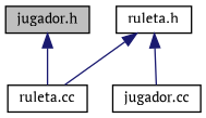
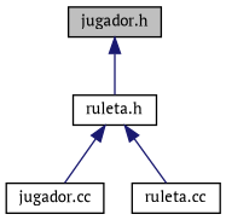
  digraph {
    fontname="PT Serif"
    node [color=black fillcolor=white fontname="PT Serif" fontsize=10 shape=record style=filled]
    edge [color=midnightblue dir=back fontname="PT Serif" fontsize=10 labelfontname=Helvetica labelfontsize=10 style=solid]
    n1 [fillcolor=grey75 fontcolor=black height=0.2 label="jugador.h" width=0.4]
    n2 [height=0.2 label="ruleta.h" width=0.4]
    n3 [height=0.2 label="jugador.cc" width=0.4]
    n4 [height=0.2 label="ruleta.cc" width=0.4]
-   n1 -> n4
+   n1 -> n2
    n2 -> n3
    n2 -> n4
  }
